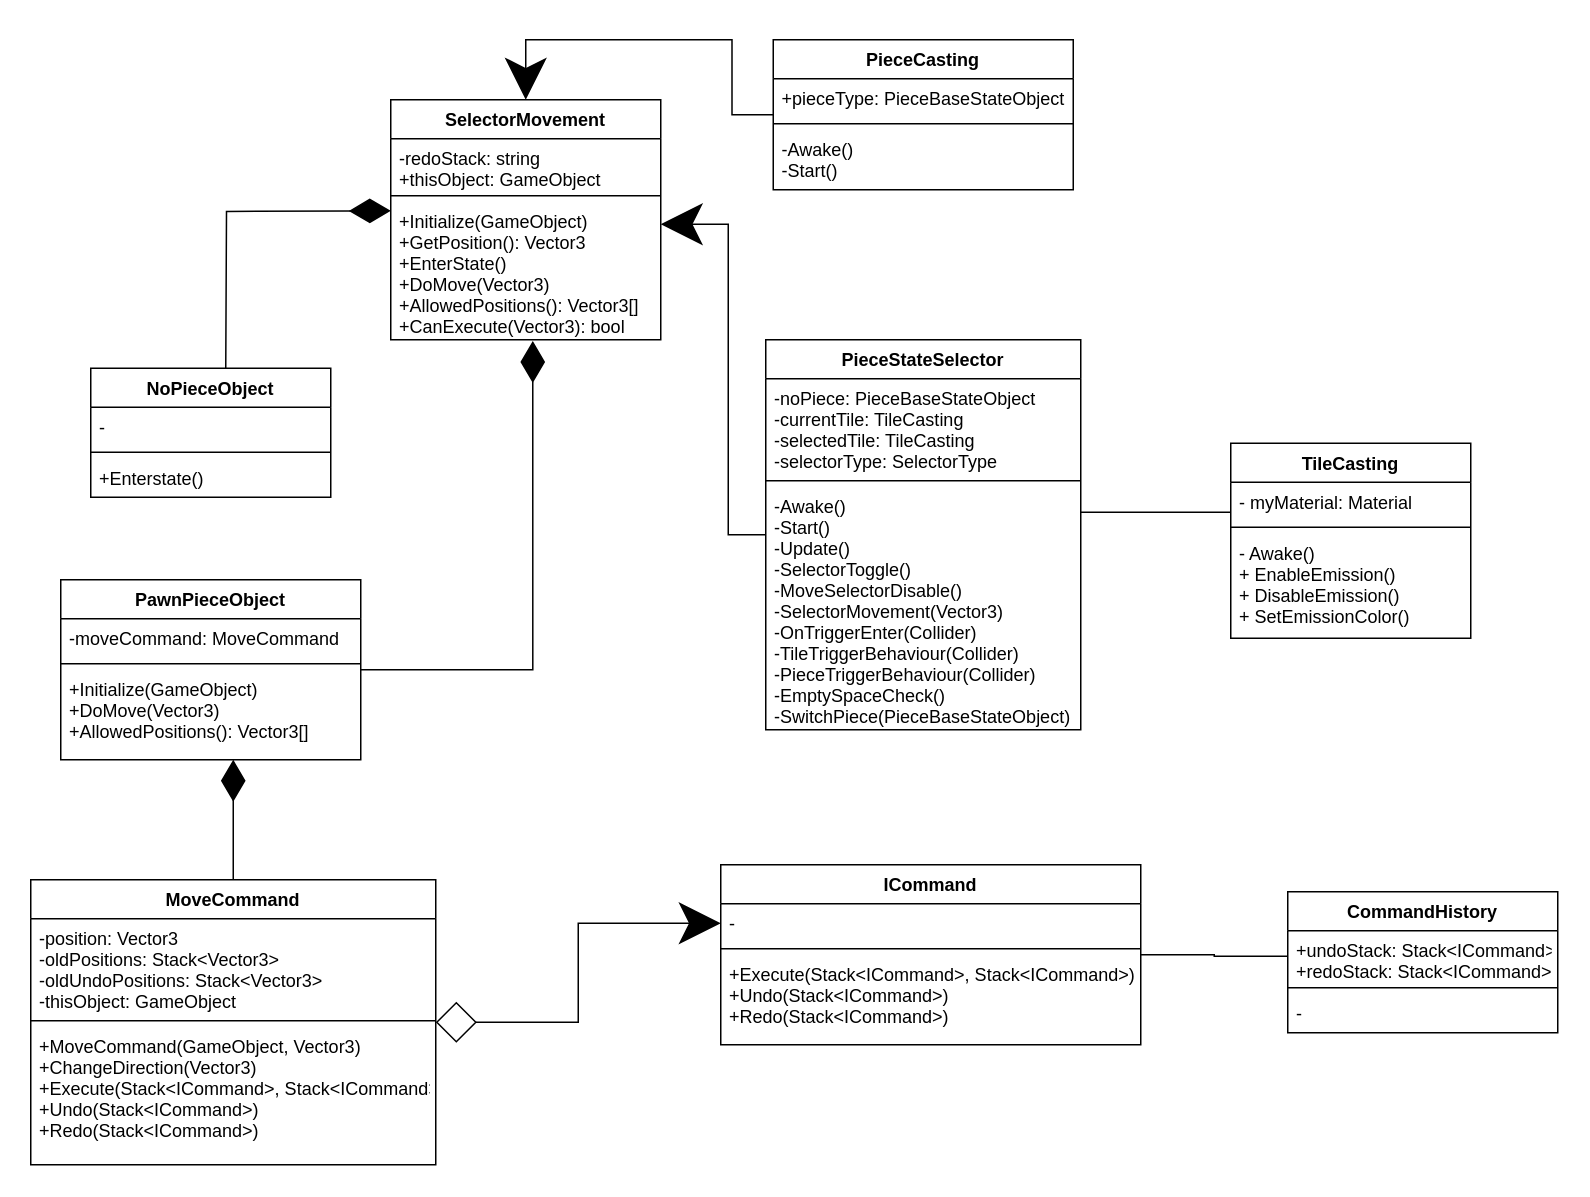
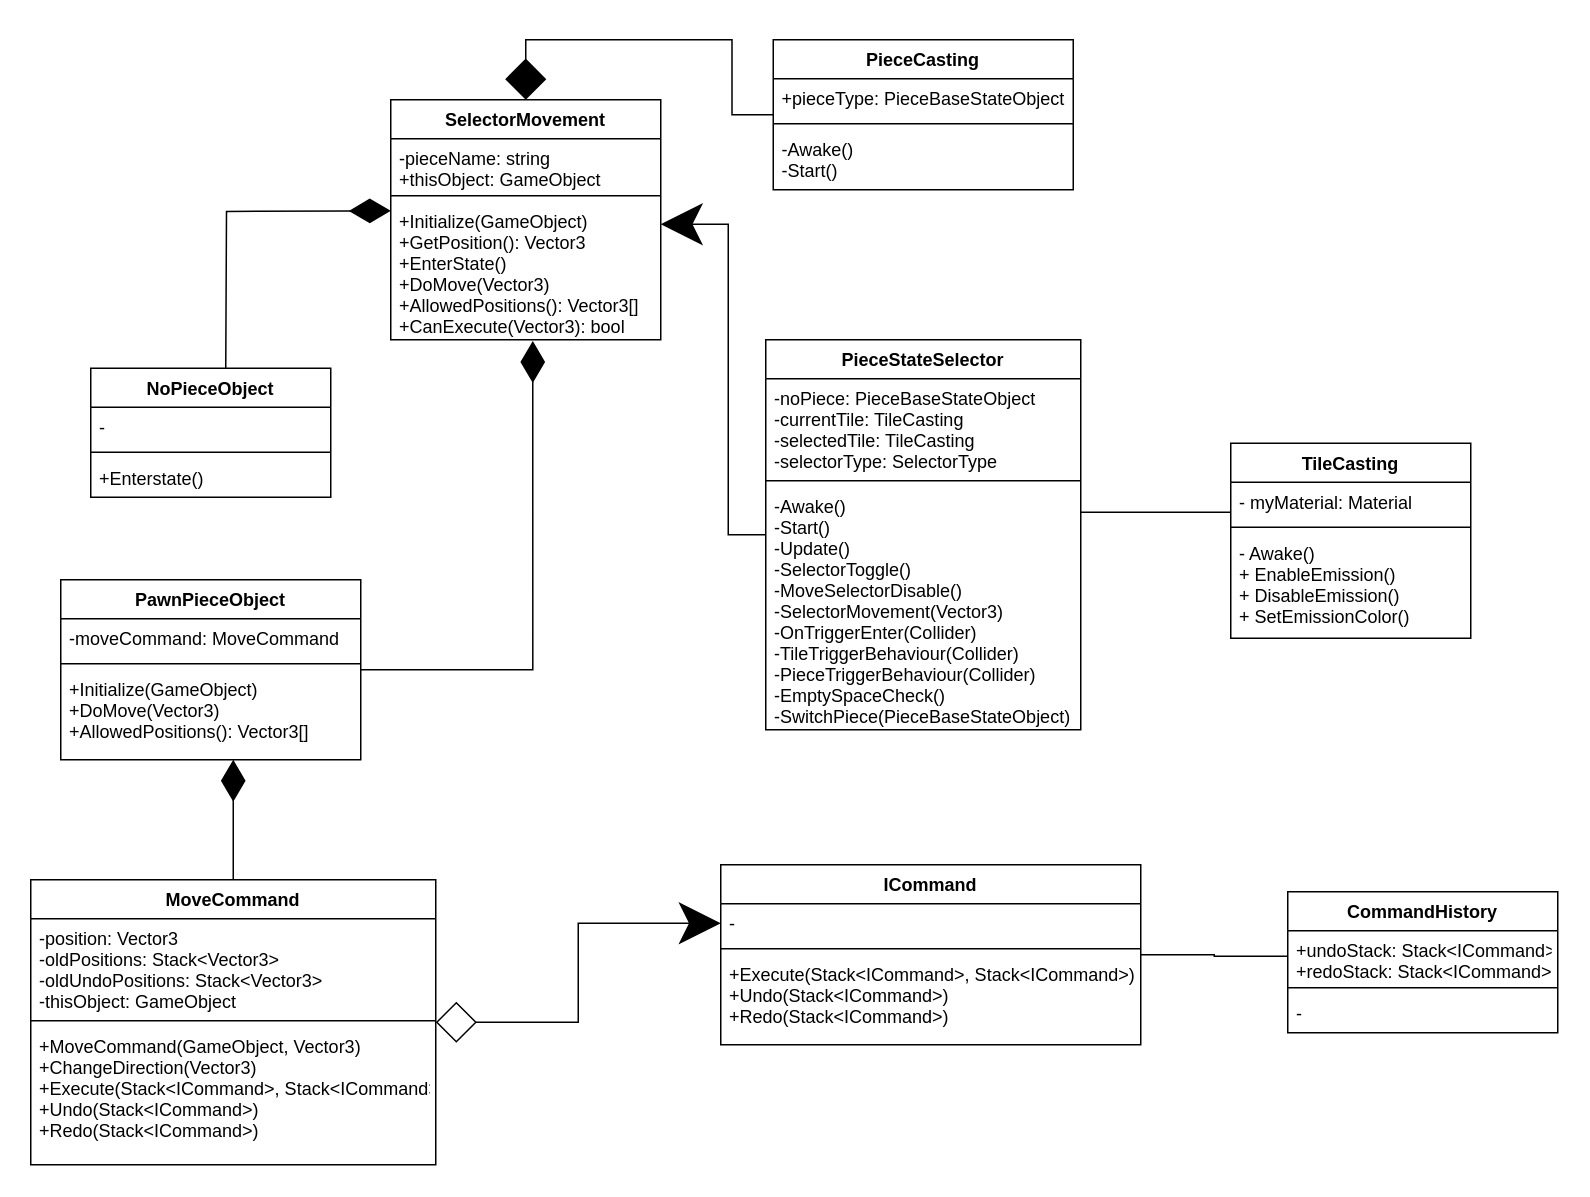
  <mxCell id="0" />
  <mxCell id="1" parent="0" />
  <mxCell id="2" style="edgeStyle=orthogonalEdgeStyle;rounded=0;orthogonalLoop=1;jettySize=auto;html=1;startArrow=none;startFill=0;endArrow=none;endFill=0;startSize=25;endSize=25;" edge="1" parent="1" source="3" target="11"><mxGeometry relative="1" as="geometry"><Array as="points"><mxPoint x="750" y="335" /><mxPoint x="750" y="335" /></Array></mxGeometry></mxCell>
  <mxCell id="3" value="TileCasting" style="swimlane;fontStyle=1;align=center;verticalAlign=top;childLayout=stackLayout;horizontal=1;startSize=26;horizontalStack=0;resizeParent=1;resizeParentMax=0;resizeLast=0;collapsible=1;marginBottom=0;" vertex="1" parent="1"><mxGeometry x="820" y="289" width="160" height="130" as="geometry" /></mxCell>
  <mxCell id="4" value="- myMaterial: Material" style="text;strokeColor=none;fillColor=none;align=left;verticalAlign=top;spacingLeft=4;spacingRight=4;overflow=hidden;rotatable=0;points=[[0,0.5],[1,0.5]];portConstraint=eastwest;" vertex="1" parent="3"><mxGeometry y="26" width="160" height="26" as="geometry" /></mxCell>
  <mxCell id="5" value="" style="line;strokeWidth=1;fillColor=none;align=left;verticalAlign=middle;spacingTop=-1;spacingLeft=3;spacingRight=3;rotatable=0;labelPosition=right;points=[];portConstraint=eastwest;strokeColor=inherit;" vertex="1" parent="3"><mxGeometry y="52" width="160" height="8" as="geometry" /></mxCell>
  <mxCell id="6" value="- Awake()&#10;+ EnableEmission()&#10;+ DisableEmission()&#10;+ SetEmissionColor()" style="text;strokeColor=none;fillColor=none;align=left;verticalAlign=top;spacingLeft=4;spacingRight=4;overflow=hidden;rotatable=0;points=[[0,0.5],[1,0.5]];portConstraint=eastwest;" vertex="1" parent="3"><mxGeometry y="60" width="160" height="70" as="geometry" /></mxCell>
  <mxCell id="7" style="edgeStyle=orthogonalEdgeStyle;rounded=0;orthogonalLoop=1;jettySize=auto;html=1;entryX=1;entryY=0.163;entryDx=0;entryDy=0;entryPerimeter=0;startArrow=none;startFill=0;endArrow=classic;endFill=1;endSize=25;startSize=25;" edge="1" parent="1" source="8" target="15"><mxGeometry relative="1" as="geometry" /></mxCell>
  <mxCell id="8" value="PieceStateSelector" style="swimlane;fontStyle=1;align=center;verticalAlign=top;childLayout=stackLayout;horizontal=1;startSize=26;horizontalStack=0;resizeParent=1;resizeParentMax=0;resizeLast=0;collapsible=1;marginBottom=0;" vertex="1" parent="1"><mxGeometry x="510" y="220" width="210" height="260" as="geometry" /></mxCell>
  <mxCell id="9" value="-noPiece: PieceBaseStateObject&#10;-currentTile: TileCasting&#10;-selectedTile: TileCasting&#10;-selectorType: SelectorType" style="text;strokeColor=none;fillColor=none;align=left;verticalAlign=top;spacingLeft=4;spacingRight=4;overflow=hidden;rotatable=0;points=[[0,0.5],[1,0.5]];portConstraint=eastwest;" vertex="1" parent="8"><mxGeometry y="26" width="210" height="64" as="geometry" /></mxCell>
  <mxCell id="10" value="" style="line;strokeWidth=1;fillColor=none;align=left;verticalAlign=middle;spacingTop=-1;spacingLeft=3;spacingRight=3;rotatable=0;labelPosition=right;points=[];portConstraint=eastwest;strokeColor=inherit;" vertex="1" parent="8"><mxGeometry y="90" width="210" height="8" as="geometry" /></mxCell>
  <mxCell id="11" value="-Awake()&#10;-Start()&#10;-Update()&#10;-SelectorToggle()&#10;-MoveSelectorDisable()&#10;-SelectorMovement(Vector3)&#10;-OnTriggerEnter(Collider)&#10;-TileTriggerBehaviour(Collider)&#10;-PieceTriggerBehaviour(Collider)&#10;-EmptySpaceCheck()&#10;-SwitchPiece(PieceBaseStateObject)" style="text;strokeColor=none;fillColor=none;align=left;verticalAlign=top;spacingLeft=4;spacingRight=4;overflow=hidden;rotatable=0;points=[[0,0.5],[1,0.5]];portConstraint=eastwest;" vertex="1" parent="8"><mxGeometry y="98" width="210" height="162" as="geometry" /></mxCell>
  <mxCell id="12" value="SelectorMovement" style="swimlane;fontStyle=1;align=center;verticalAlign=top;childLayout=stackLayout;horizontal=1;startSize=26;horizontalStack=0;resizeParent=1;resizeParentMax=0;resizeLast=0;collapsible=1;marginBottom=0;" vertex="1" parent="1"><mxGeometry x="260" y="60" width="180" height="160" as="geometry" /></mxCell>
- <mxCell id="13" value="-redoStack: string&#10;+thisObject: GameObject" style="text;strokeColor=none;fillColor=none;align=left;verticalAlign=top;spacingLeft=4;spacingRight=4;overflow=hidden;rotatable=0;points=[[0,0.5],[1,0.5]];portConstraint=eastwest;" vertex="1" parent="12"><mxGeometry y="26" width="180" height="34" as="geometry" /></mxCell>
+ <mxCell id="13" value="-pieceName: string&#10;+thisObject: GameObject" style="text;strokeColor=none;fillColor=none;align=left;verticalAlign=top;spacingLeft=4;spacingRight=4;overflow=hidden;rotatable=0;points=[[0,0.5],[1,0.5]];portConstraint=eastwest;" vertex="1" parent="12"><mxGeometry y="26" width="180" height="34" as="geometry" /></mxCell>
  <mxCell id="14" value="" style="line;strokeWidth=1;fillColor=none;align=left;verticalAlign=middle;spacingTop=-1;spacingLeft=3;spacingRight=3;rotatable=0;labelPosition=right;points=[];portConstraint=eastwest;strokeColor=inherit;" vertex="1" parent="12"><mxGeometry y="60" width="180" height="8" as="geometry" /></mxCell>
  <mxCell id="15" value="+Initialize(GameObject)&#10;+GetPosition(): Vector3&#10;+EnterState()&#10;+DoMove(Vector3)&#10;+AllowedPositions(): Vector3[]&#10;+CanExecute(Vector3): bool" style="text;strokeColor=none;fillColor=none;align=left;verticalAlign=top;spacingLeft=4;spacingRight=4;overflow=hidden;rotatable=0;points=[[0,0.5],[1,0.5]];portConstraint=eastwest;" vertex="1" parent="12"><mxGeometry y="68" width="180" height="92" as="geometry" /></mxCell>
- <mxCell id="16" style="edgeStyle=orthogonalEdgeStyle;rounded=0;orthogonalLoop=1;jettySize=auto;html=1;entryX=0.5;entryY=0;entryDx=0;entryDy=0;startArrow=none;startFill=0;endArrow=classic;endFill=1;startSize=25;endSize=25;" edge="1" parent="1" source="17" target="12"><mxGeometry relative="1" as="geometry" /></mxCell>
+ <mxCell id="16" style="edgeStyle=orthogonalEdgeStyle;rounded=0;orthogonalLoop=1;jettySize=auto;html=1;entryX=0.5;entryY=0;entryDx=0;entryDy=0;startArrow=none;startFill=0;endArrow=diamond;endFill=1;startSize=25;endSize=25;" edge="1" parent="1" source="17" target="12"><mxGeometry relative="1" as="geometry" /></mxCell>
  <mxCell id="17" value="PieceCasting" style="swimlane;fontStyle=1;align=center;verticalAlign=top;childLayout=stackLayout;horizontal=1;startSize=26;horizontalStack=0;resizeParent=1;resizeParentMax=0;resizeLast=0;collapsible=1;marginBottom=0;" vertex="1" parent="1"><mxGeometry x="515" y="20" width="200" height="100" as="geometry" /></mxCell>
  <mxCell id="18" value="+pieceType: PieceBaseStateObject" style="text;strokeColor=none;fillColor=none;align=left;verticalAlign=top;spacingLeft=4;spacingRight=4;overflow=hidden;rotatable=0;points=[[0,0.5],[1,0.5]];portConstraint=eastwest;" vertex="1" parent="17"><mxGeometry y="26" width="200" height="26" as="geometry" /></mxCell>
  <mxCell id="19" value="" style="line;strokeWidth=1;fillColor=none;align=left;verticalAlign=middle;spacingTop=-1;spacingLeft=3;spacingRight=3;rotatable=0;labelPosition=right;points=[];portConstraint=eastwest;strokeColor=inherit;" vertex="1" parent="17"><mxGeometry y="52" width="200" height="8" as="geometry" /></mxCell>
  <mxCell id="20" value="-Awake()&#10;-Start()" style="text;strokeColor=none;fillColor=none;align=left;verticalAlign=top;spacingLeft=4;spacingRight=4;overflow=hidden;rotatable=0;points=[[0,0.5],[1,0.5]];portConstraint=eastwest;" vertex="1" parent="17"><mxGeometry y="60" width="200" height="40" as="geometry" /></mxCell>
  <mxCell id="21" style="edgeStyle=orthogonalEdgeStyle;rounded=0;orthogonalLoop=1;jettySize=auto;html=1;entryX=0.526;entryY=1.009;entryDx=0;entryDy=0;entryPerimeter=0;startArrow=none;startFill=0;endArrow=diamondThin;endFill=1;startSize=25;endSize=25;" edge="1" parent="1" source="22" target="15"><mxGeometry relative="1" as="geometry"><Array as="points"><mxPoint x="355" y="440" /></Array></mxGeometry></mxCell>
  <mxCell id="22" value="PawnPieceObject" style="swimlane;fontStyle=1;align=center;verticalAlign=top;childLayout=stackLayout;horizontal=1;startSize=26;horizontalStack=0;resizeParent=1;resizeParentMax=0;resizeLast=0;collapsible=1;marginBottom=0;" vertex="1" parent="1"><mxGeometry x="40" y="380" width="200" height="120" as="geometry" /></mxCell>
  <mxCell id="23" value="-moveCommand: MoveCommand" style="text;strokeColor=none;fillColor=none;align=left;verticalAlign=top;spacingLeft=4;spacingRight=4;overflow=hidden;rotatable=0;points=[[0,0.5],[1,0.5]];portConstraint=eastwest;" vertex="1" parent="22"><mxGeometry y="26" width="200" height="26" as="geometry" /></mxCell>
  <mxCell id="24" value="" style="line;strokeWidth=1;fillColor=none;align=left;verticalAlign=middle;spacingTop=-1;spacingLeft=3;spacingRight=3;rotatable=0;labelPosition=right;points=[];portConstraint=eastwest;strokeColor=inherit;" vertex="1" parent="22"><mxGeometry y="52" width="200" height="8" as="geometry" /></mxCell>
  <mxCell id="25" value="+Initialize(GameObject)&#10;+DoMove(Vector3)&#10;+AllowedPositions(): Vector3[]" style="text;strokeColor=none;fillColor=none;align=left;verticalAlign=top;spacingLeft=4;spacingRight=4;overflow=hidden;rotatable=0;points=[[0,0.5],[1,0.5]];portConstraint=eastwest;" vertex="1" parent="22"><mxGeometry y="60" width="200" height="60" as="geometry" /></mxCell>
  <mxCell id="26" value="NoPieceObject" style="swimlane;fontStyle=1;align=center;verticalAlign=top;childLayout=stackLayout;horizontal=1;startSize=26;horizontalStack=0;resizeParent=1;resizeParentMax=0;resizeLast=0;collapsible=1;marginBottom=0;" vertex="1" parent="1"><mxGeometry x="60" y="239" width="160" height="86" as="geometry" /></mxCell>
  <mxCell id="27" value="-" style="text;strokeColor=none;fillColor=none;align=left;verticalAlign=top;spacingLeft=4;spacingRight=4;overflow=hidden;rotatable=0;points=[[0,0.5],[1,0.5]];portConstraint=eastwest;" vertex="1" parent="26"><mxGeometry y="26" width="160" height="26" as="geometry" /></mxCell>
  <mxCell id="28" value="" style="line;strokeWidth=1;fillColor=none;align=left;verticalAlign=middle;spacingTop=-1;spacingLeft=3;spacingRight=3;rotatable=0;labelPosition=right;points=[];portConstraint=eastwest;strokeColor=inherit;" vertex="1" parent="26"><mxGeometry y="52" width="160" height="8" as="geometry" /></mxCell>
  <mxCell id="29" value="+Enterstate()" style="text;strokeColor=none;fillColor=none;align=left;verticalAlign=top;spacingLeft=4;spacingRight=4;overflow=hidden;rotatable=0;points=[[0,0.5],[1,0.5]];portConstraint=eastwest;" vertex="1" parent="26"><mxGeometry y="60" width="160" height="26" as="geometry" /></mxCell>
  <mxCell id="30" style="edgeStyle=orthogonalEdgeStyle;rounded=0;orthogonalLoop=1;jettySize=auto;html=1;entryX=0;entryY=0.5;entryDx=0;entryDy=0;startArrow=none;startFill=0;endArrow=none;endFill=0;startSize=25;endSize=25;" edge="1" parent="1" source="31" target="36"><mxGeometry relative="1" as="geometry" /></mxCell>
  <mxCell id="31" value="ICommand" style="swimlane;fontStyle=1;align=center;verticalAlign=top;childLayout=stackLayout;horizontal=1;startSize=26;horizontalStack=0;resizeParent=1;resizeParentMax=0;resizeLast=0;collapsible=1;marginBottom=0;" vertex="1" parent="1"><mxGeometry x="480" y="570" width="280" height="120" as="geometry" /></mxCell>
  <mxCell id="32" value="-" style="text;strokeColor=none;fillColor=none;align=left;verticalAlign=top;spacingLeft=4;spacingRight=4;overflow=hidden;rotatable=0;points=[[0,0.5],[1,0.5]];portConstraint=eastwest;" vertex="1" parent="31"><mxGeometry y="26" width="280" height="26" as="geometry" /></mxCell>
  <mxCell id="33" value="" style="line;strokeWidth=1;fillColor=none;align=left;verticalAlign=middle;spacingTop=-1;spacingLeft=3;spacingRight=3;rotatable=0;labelPosition=right;points=[];portConstraint=eastwest;strokeColor=inherit;" vertex="1" parent="31"><mxGeometry y="52" width="280" height="8" as="geometry" /></mxCell>
  <mxCell id="34" value="+Execute(Stack&lt;ICommand&gt;, Stack&lt;ICommand&gt;)&#10;+Undo(Stack&lt;ICommand&gt;)&#10;+Redo(Stack&lt;ICommand&gt;)" style="text;strokeColor=none;fillColor=none;align=left;verticalAlign=top;spacingLeft=4;spacingRight=4;overflow=hidden;rotatable=0;points=[[0,0.5],[1,0.5]];portConstraint=eastwest;" vertex="1" parent="31"><mxGeometry y="60" width="280" height="60" as="geometry" /></mxCell>
  <mxCell id="35" value="CommandHistory" style="swimlane;fontStyle=1;align=center;verticalAlign=top;childLayout=stackLayout;horizontal=1;startSize=26;horizontalStack=0;resizeParent=1;resizeParentMax=0;resizeLast=0;collapsible=1;marginBottom=0;" vertex="1" parent="1"><mxGeometry x="858" y="588" width="180" height="94" as="geometry" /></mxCell>
  <mxCell id="36" value="+undoStack: Stack&lt;ICommand&gt;&#10;+redoStack: Stack&lt;ICommand&gt;" style="text;strokeColor=none;fillColor=none;align=left;verticalAlign=top;spacingLeft=4;spacingRight=4;overflow=hidden;rotatable=0;points=[[0,0.5],[1,0.5]];portConstraint=eastwest;" vertex="1" parent="35"><mxGeometry y="26" width="180" height="34" as="geometry" /></mxCell>
  <mxCell id="37" value="" style="line;strokeWidth=1;fillColor=none;align=left;verticalAlign=middle;spacingTop=-1;spacingLeft=3;spacingRight=3;rotatable=0;labelPosition=right;points=[];portConstraint=eastwest;strokeColor=inherit;" vertex="1" parent="35"><mxGeometry y="60" width="180" height="8" as="geometry" /></mxCell>
  <mxCell id="38" value="-" style="text;strokeColor=none;fillColor=none;align=left;verticalAlign=top;spacingLeft=4;spacingRight=4;overflow=hidden;rotatable=0;points=[[0,0.5],[1,0.5]];portConstraint=eastwest;" vertex="1" parent="35"><mxGeometry y="68" width="180" height="26" as="geometry" /></mxCell>
  <mxCell id="39" style="edgeStyle=orthogonalEdgeStyle;rounded=0;orthogonalLoop=1;jettySize=auto;html=1;startArrow=none;startFill=0;endArrow=diamondThin;endFill=1;startSize=25;endSize=25;" edge="1" parent="1" source="41" target="25"><mxGeometry relative="1" as="geometry"><Array as="points"><mxPoint x="155" y="510" /><mxPoint x="155" y="510" /></Array></mxGeometry></mxCell>
  <mxCell id="40" style="edgeStyle=orthogonalEdgeStyle;rounded=0;orthogonalLoop=1;jettySize=auto;html=1;entryX=0;entryY=0.5;entryDx=0;entryDy=0;startArrow=diamond;startFill=0;endArrow=classic;endFill=1;startSize=25;endSize=25;" edge="1" parent="1" source="41" target="32"><mxGeometry relative="1" as="geometry" /></mxCell>
  <mxCell id="41" value="MoveCommand" style="swimlane;fontStyle=1;align=center;verticalAlign=top;childLayout=stackLayout;horizontal=1;startSize=26;horizontalStack=0;resizeParent=1;resizeParentMax=0;resizeLast=0;collapsible=1;marginBottom=0;" vertex="1" parent="1"><mxGeometry x="20" y="580" width="270" height="190" as="geometry" /></mxCell>
  <mxCell id="42" value="-position: Vector3&#10;-oldPositions: Stack&lt;Vector3&gt;&#10;-oldUndoPositions: Stack&lt;Vector3&gt;&#10;-thisObject: GameObject&#10;" style="text;strokeColor=none;fillColor=none;align=left;verticalAlign=top;spacingLeft=4;spacingRight=4;overflow=hidden;rotatable=0;points=[[0,0.5],[1,0.5]];portConstraint=eastwest;" vertex="1" parent="41"><mxGeometry y="26" width="270" height="64" as="geometry" /></mxCell>
  <mxCell id="43" value="" style="line;strokeWidth=1;fillColor=none;align=left;verticalAlign=middle;spacingTop=-1;spacingLeft=3;spacingRight=3;rotatable=0;labelPosition=right;points=[];portConstraint=eastwest;strokeColor=inherit;" vertex="1" parent="41"><mxGeometry y="90" width="270" height="8" as="geometry" /></mxCell>
  <mxCell id="44" value="+MoveCommand(GameObject, Vector3)&#10;+ChangeDirection(Vector3)&#10;+Execute(Stack&lt;ICommand&gt;, Stack&lt;ICommand&gt;)&#10;+Undo(Stack&lt;ICommand&gt;)&#10;+Redo(Stack&lt;ICommand&gt;)" style="text;strokeColor=none;fillColor=none;align=left;verticalAlign=top;spacingLeft=4;spacingRight=4;overflow=hidden;rotatable=0;points=[[0,0.5],[1,0.5]];portConstraint=eastwest;" vertex="1" parent="41"><mxGeometry y="98" width="270" height="92" as="geometry" /></mxCell>
  <mxCell id="45" style="edgeStyle=orthogonalEdgeStyle;rounded=0;orthogonalLoop=1;jettySize=auto;html=1;entryX=0.5;entryY=0;entryDx=0;entryDy=0;endArrow=none;endFill=0;startArrow=diamondThin;startFill=1;startSize=25;endSize=25;" edge="1" parent="1"><mxGeometry relative="1" as="geometry"><mxPoint x="260" y="134" as="sourcePoint" /><mxPoint x="150" y="239" as="targetPoint" /></mxGeometry></mxCell>
